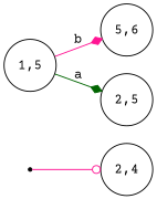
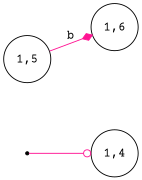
  digraph {
    fontname="Courier Prime"
    rankdir=LR
    node [fontname="Courier Prime" shape=circle]
    edge [arrowhead=diamond color=deeppink fontname="Courier Prime"]
    0 [shape=point]
-   "1,4" [label="2,4"]
+   "1,4"
    "1,5"
-   "1,6" [label="5,6"]
-   "2,5"
+   "1,6"
    0 -> "1,4" [arrowhead=odot]
    "1,5" -> "1,6" [label=b]
-   "1,5" -> "2,5" [color=darkgreen label=a]
  }
